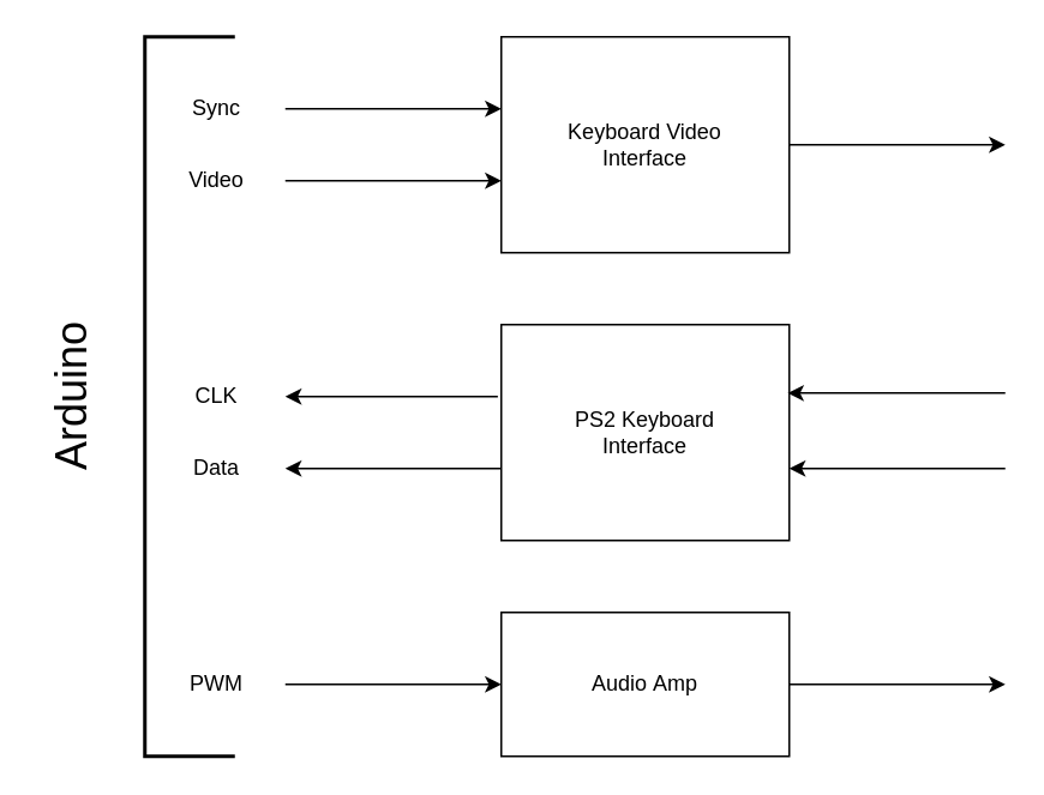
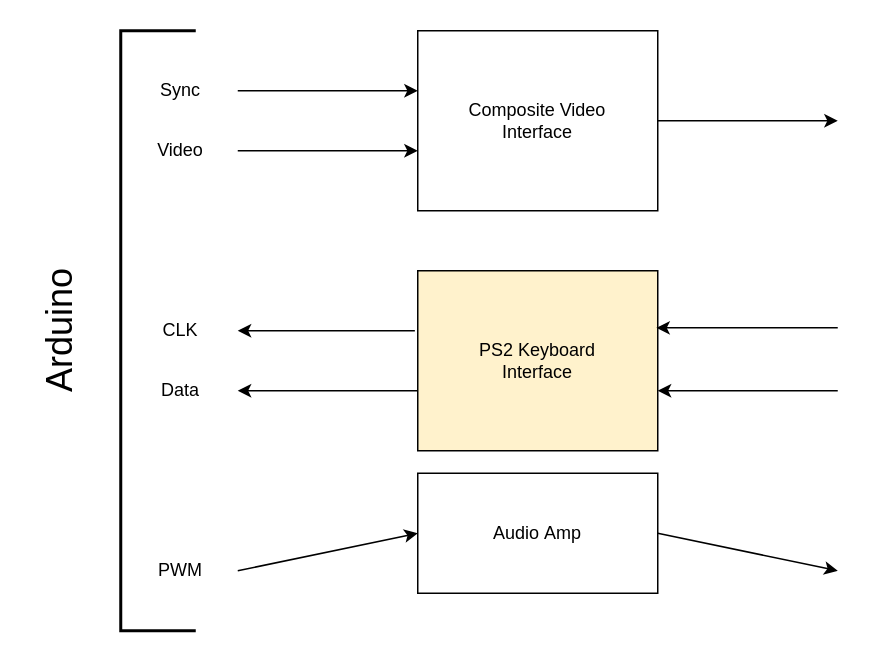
  <mxCell id="0" />
  <mxCell id="1" parent="0" />
- <mxCell id="2" value="Keyboard Video &lt;br&gt;Interface" style="rounded=0;whiteSpace=wrap;html=1;" vertex="1" parent="1"><mxGeometry x="278" y="20" width="160" height="120" as="geometry" /></mxCell>
- <mxCell id="3" value="PS2 Keyboard&lt;br&gt;Interface" style="rounded=0;whiteSpace=wrap;html=1;" vertex="1" parent="1"><mxGeometry x="278" y="180" width="160" height="120" as="geometry" /></mxCell>
- <mxCell id="4" value="Audio&amp;nbsp;Amp" style="rounded=0;whiteSpace=wrap;html=1;" vertex="1" parent="1"><mxGeometry x="278" y="340" width="160" height="80" as="geometry" /></mxCell>
+ <mxCell id="2" value="Composite Video &lt;br&gt;Interface" style="rounded=0;whiteSpace=wrap;html=1;" vertex="1" parent="1"><mxGeometry x="278" y="20" width="160" height="120" as="geometry" /></mxCell>
+ <mxCell id="3" value="PS2 Keyboard&lt;br&gt;Interface" style="rounded=0;whiteSpace=wrap;html=1;fillColor=#fff2cc;" vertex="1" parent="1"><mxGeometry x="278" y="180" width="160" height="120" as="geometry" /></mxCell>
+ <mxCell id="4" value="Audio&amp;nbsp;Amp" style="rounded=0;whiteSpace=wrap;html=1;" vertex="1" parent="1"><mxGeometry x="278" y="315" width="160" height="80" as="geometry" /></mxCell>
  <mxCell id="5" value="" style="endArrow=classic;html=1;exitX=1;exitY=0.5;exitDx=0;exitDy=0;" edge="1" parent="1" source="4"><mxGeometry width="50" height="50" relative="1" as="geometry"><mxPoint x="498" y="350" as="sourcePoint" /><mxPoint x="558" y="380" as="targetPoint" /></mxGeometry></mxCell>
  <mxCell id="6" value="" style="endArrow=classic;html=1;exitX=1;exitY=0.5;exitDx=0;exitDy=0;" edge="1" parent="1" source="2"><mxGeometry width="50" height="50" relative="1" as="geometry"><mxPoint x="518" y="80" as="sourcePoint" /><mxPoint x="558" y="80" as="targetPoint" /></mxGeometry></mxCell>
  <mxCell id="7" value="" style="endArrow=classic;html=1;" edge="1" parent="1"><mxGeometry width="50" height="50" relative="1" as="geometry"><mxPoint x="158" y="60" as="sourcePoint" /><mxPoint x="278" y="60" as="targetPoint" /></mxGeometry></mxCell>
  <mxCell id="8" value="" style="endArrow=classic;html=1;" edge="1" parent="1"><mxGeometry width="50" height="50" relative="1" as="geometry"><mxPoint x="158" y="100" as="sourcePoint" /><mxPoint x="278" y="100" as="targetPoint" /></mxGeometry></mxCell>
  <mxCell id="9" value="" style="endArrow=classic;html=1;entryX=0;entryY=0.5;entryDx=0;entryDy=0;" edge="1" parent="1" target="4"><mxGeometry width="50" height="50" relative="1" as="geometry"><mxPoint x="158" y="380" as="sourcePoint" /><mxPoint x="188" y="330" as="targetPoint" /></mxGeometry></mxCell>
  <mxCell id="10" value="" style="strokeWidth=2;html=1;shape=mxgraph.flowchart.annotation_1;align=left;pointerEvents=1;" vertex="1" parent="1"><mxGeometry x="80" y="20" width="50" height="400" as="geometry" /></mxCell>
  <mxCell id="11" value="&lt;font style=&quot;font-size: 24px&quot;&gt;Arduino&lt;/font&gt;" style="text;html=1;strokeColor=none;fillColor=none;align=center;verticalAlign=middle;whiteSpace=wrap;rounded=0;rotation=-90;" vertex="1" parent="1"><mxGeometry x="20" y="210" width="40" height="20" as="geometry" /></mxCell>
  <mxCell id="12" value="PWM" style="text;html=1;strokeColor=none;fillColor=none;align=center;verticalAlign=middle;whiteSpace=wrap;rounded=0;" vertex="1" parent="1"><mxGeometry x="100" y="370" width="40" height="20" as="geometry" /></mxCell>
  <mxCell id="13" value="Sync" style="text;html=1;strokeColor=none;fillColor=none;align=center;verticalAlign=middle;whiteSpace=wrap;rounded=0;" vertex="1" parent="1"><mxGeometry x="100" y="50" width="40" height="20" as="geometry" /></mxCell>
  <mxCell id="14" value="Video" style="text;html=1;strokeColor=none;fillColor=none;align=center;verticalAlign=middle;whiteSpace=wrap;rounded=0;" vertex="1" parent="1"><mxGeometry x="100" y="90" width="40" height="20" as="geometry" /></mxCell>
  <mxCell id="15" value="" style="endArrow=classic;html=1;" edge="1" parent="1"><mxGeometry width="50" height="50" relative="1" as="geometry"><mxPoint x="558" y="260" as="sourcePoint" /><mxPoint x="438" y="260" as="targetPoint" /></mxGeometry></mxCell>
  <mxCell id="16" value="" style="endArrow=classic;html=1;exitX=-0.012;exitY=0.333;exitDx=0;exitDy=0;exitPerimeter=0;" edge="1" parent="1" source="3"><mxGeometry width="50" height="50" relative="1" as="geometry"><mxPoint x="278" y="550" as="sourcePoint" /><mxPoint x="158" y="220" as="targetPoint" /></mxGeometry></mxCell>
  <mxCell id="17" value="" style="endArrow=classic;html=1;" edge="1" parent="1"><mxGeometry width="50" height="50" relative="1" as="geometry"><mxPoint x="278" y="260" as="sourcePoint" /><mxPoint x="158" y="260" as="targetPoint" /></mxGeometry></mxCell>
  <mxCell id="18" value="CLK" style="text;html=1;strokeColor=none;fillColor=none;align=center;verticalAlign=middle;whiteSpace=wrap;rounded=0;" vertex="1" parent="1"><mxGeometry x="100" y="210" width="40" height="20" as="geometry" /></mxCell>
  <mxCell id="19" value="Data" style="text;html=1;strokeColor=none;fillColor=none;align=center;verticalAlign=middle;whiteSpace=wrap;rounded=0;" vertex="1" parent="1"><mxGeometry x="100" y="250" width="40" height="20" as="geometry" /></mxCell>
  <mxCell id="20" value="" style="endArrow=classic;html=1;entryX=0.994;entryY=0.317;entryDx=0;entryDy=0;entryPerimeter=0;" edge="1" parent="1" target="3"><mxGeometry width="50" height="50" relative="1" as="geometry"><mxPoint x="558" y="218" as="sourcePoint" /><mxPoint x="668" y="140" as="targetPoint" /></mxGeometry></mxCell>
